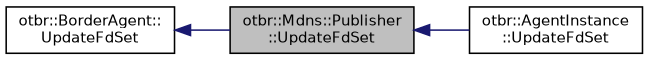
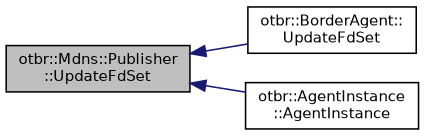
  digraph {
    rankdir=LR
    node [color=black fillcolor=white fontname=Helvetica fontsize=10 shape=record style=filled]
    edge [color=midnightblue dir=back fontname=Helvetica fontsize=10 labelfontname=Helvetica labelfontsize=10 style=solid]
    n1 [fillcolor=grey75 fontcolor=black height=0.2 label="otbr::Mdns::Publisher\l::UpdateFdSet" width=0.4]
    n2 [height=0.2 label="otbr::BorderAgent::\lUpdateFdSet" width=0.4]
-   n3 [height=0.2 label="otbr::AgentInstance\l::UpdateFdSet" width=0.4]
-   n2 -> n1
+   n3 [height=0.2 label="otbr::AgentInstance\l::AgentInstance" width=0.4]
+   n1 -> n2
    n1 -> n3
  }
